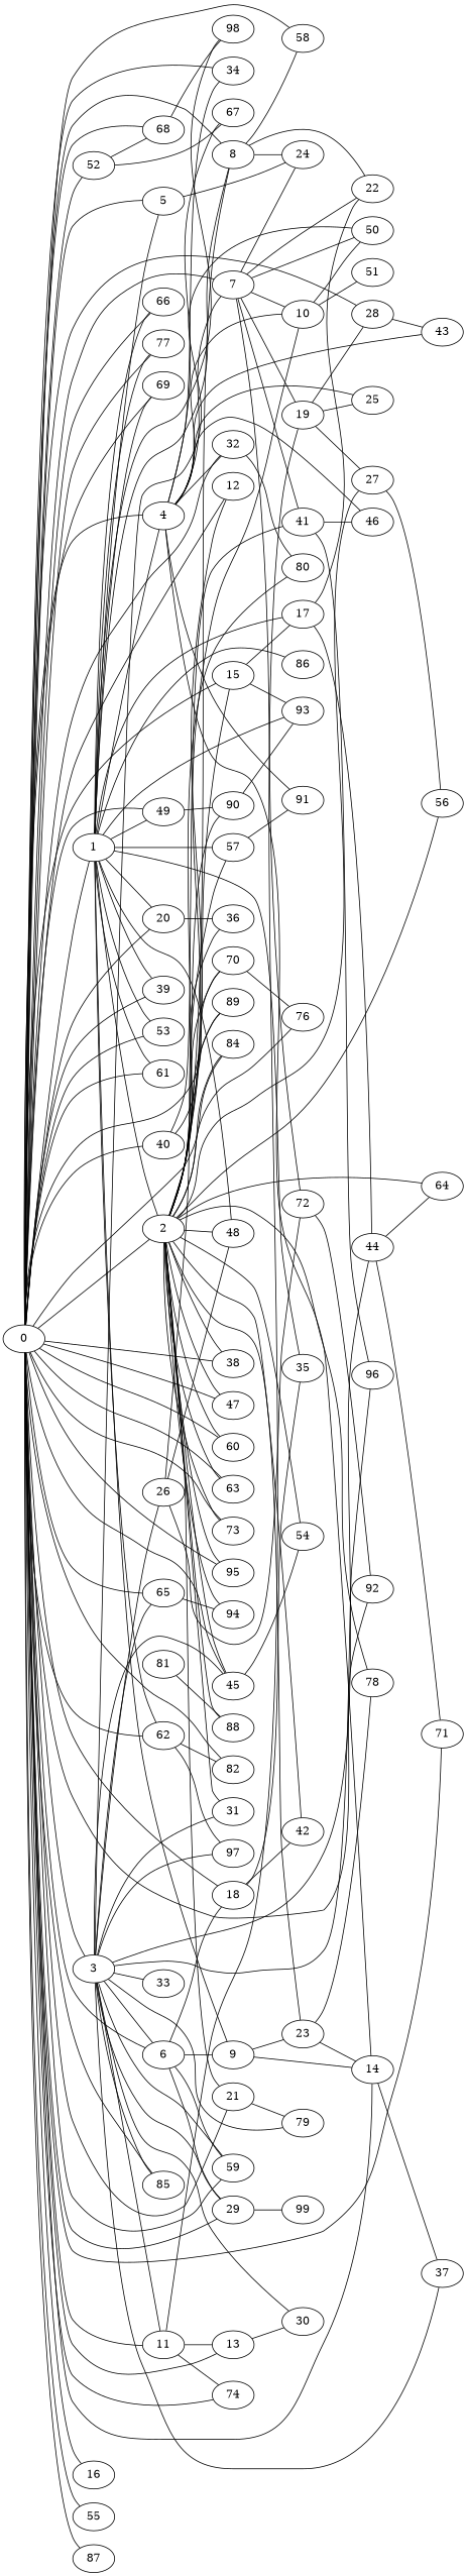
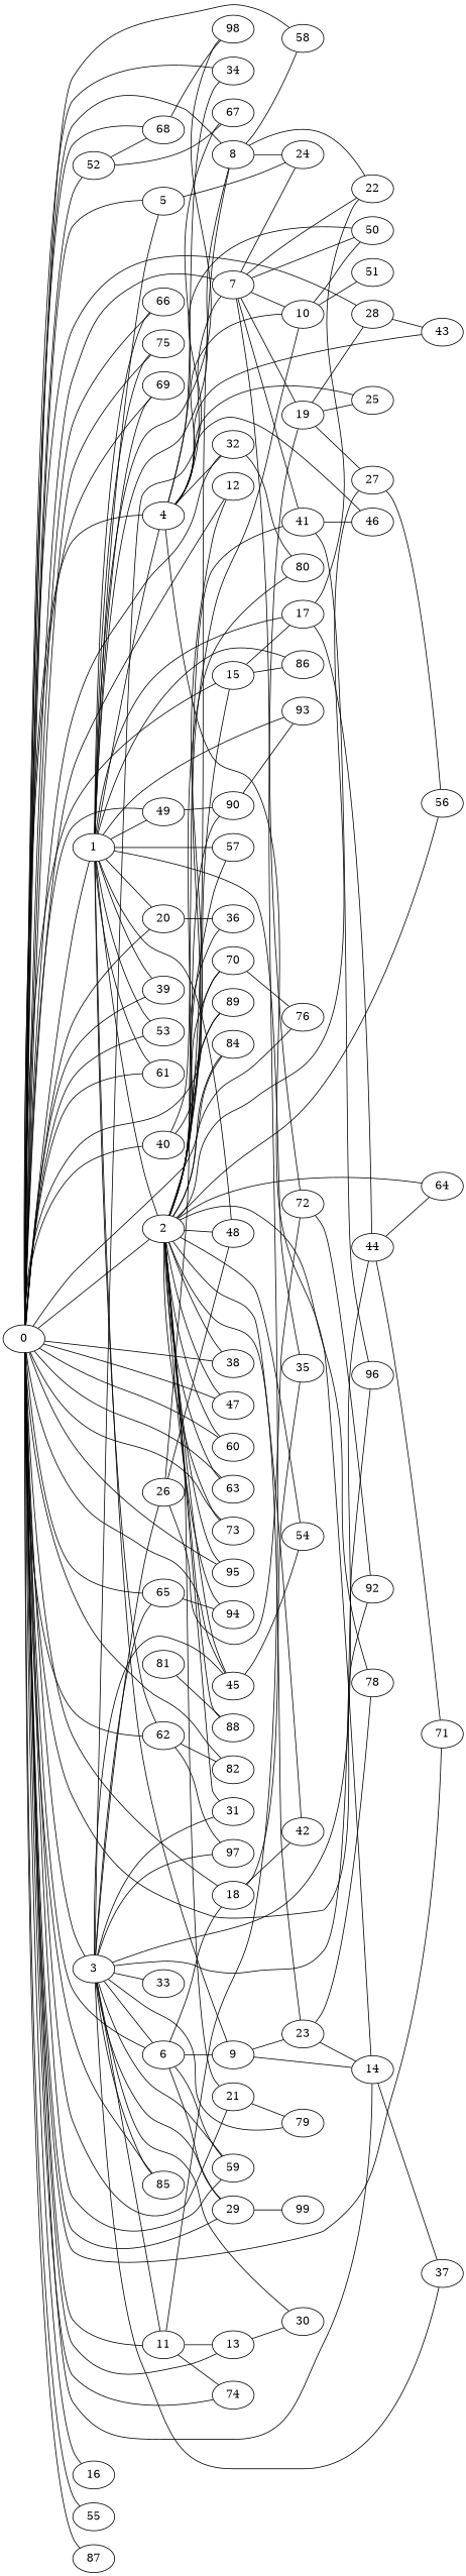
  graph {
    rankdir=LR
    8
    24
    58
    22
    0
    65
    1
    66
    2
-   75 [label=77]
+   75
    11
    3
    68
    4
    69
    5
    70
    6
    71
    7
    12
    15
    14
    16
    13
    82
    18
    84
    20
    85
    21
    29
    32
    34
    92
    28
    38
    39
    40
    45
    47
    49
    52
    53
    55
    59
    60
    61
    62
    63
    73
    74
    87
    95
    94
    17
    9
    35
    57
    48
    86
    93
    98
    64
    10
    76
    23
    27
    31
    36
    42
    54
    56
    78
    80
    89
    90
    88
    19
    30
    26
    37
    97
    33
    44
    50
    79
    96
    25
    46
    43
    67
-   91
    72
    41
    99
    81
    51
    8 -- 24
    8 -- 58
    8 -- 22
    0 -- 8
    0 -- 58
    0 -- 65
    0 -- 1
    0 -- 66
    0 -- 2
    0 -- 75
    0 -- 11
    0 -- 3
    0 -- 68
    0 -- 4
    0 -- 69
    0 -- 5
    0 -- 70
    0 -- 6
    0 -- 71
    0 -- 7
    0 -- 12
    0 -- 15
    0 -- 14
    0 -- 16
    0 -- 13
    0 -- 82
    0 -- 18
    0 -- 84
    0 -- 20
    0 -- 85
    0 -- 21
    0 -- 29
    0 -- 32
    0 -- 34
    0 -- 92
    0 -- 28
    0 -- 38
    0 -- 39
    0 -- 40
    0 -- 45
    0 -- 47
    0 -- 49
    0 -- 52
    0 -- 53
    0 -- 55
    0 -- 59
    0 -- 60
    0 -- 61
    0 -- 62
    0 -- 63
    0 -- 73
    0 -- 74
    0 -- 87
    0 -- 95
    65 -- 94
    1 -- 8
    1 -- 66
    1 -- 2
    1 -- 75
    1 -- 4
    1 -- 69
    1 -- 5
    1 -- 20
    1 -- 39
    1 -- 49
    1 -- 53
    1 -- 61
    1 -- 62
    1 -- 17
    1 -- 9
    1 -- 35
    1 -- 57
    1 -- 48
    1 -- 86
    1 -- 93
    1 -- 98
    2 -- 8
    2 -- 70
    2 -- 12
    2 -- 15
    2 -- 84
    2 -- 21
    2 -- 38
    2 -- 45
    2 -- 47
    2 -- 60
    2 -- 63
    2 -- 73
    2 -- 95
    2 -- 94
    2 -- 48
    2 -- 64
    2 -- 10
    2 -- 76
    2 -- 23
    2 -- 27
    2 -- 31
    2 -- 36
    2 -- 42
    2 -- 54
    2 -- 56
    2 -- 78
    2 -- 80
    2 -- 89
    2 -- 90
    2 -- 88
    11 -- 13
    11 -- 74
    11 -- 19
    3 -- 65
    3 -- 11
    3 -- 6
    3 -- 85
    3 -- 29
    3 -- 45
    3 -- 59
    3 -- 31
    3 -- 30
    3 -- 26
    3 -- 37
    3 -- 97
    3 -- 33
    3 -- 44
    3 -- 50
    3 -- 79
    3 -- 96
    68 -- 98
    4 -- 7
    4 -- 14
    4 -- 32
    4 -- 34
    4 -- 10
    4 -- 25
    4 -- 46
    4 -- 43
    4 -- 67
-   4 -- 91
    5 -- 24
    70 -- 76
    6 -- 18
    6 -- 29
    6 -- 59
    6 -- 9
    7 -- 24
    7 -- 22
    7 -- 10
    7 -- 19
    7 -- 50
    7 -- 72
    7 -- 41
    15 -- 17
-   15 -- 93
+   15 -- 86
    14 -- 37
    13 -- 30
    18 -- 35
    18 -- 42
    20 -- 36
    21 -- 79
    29 -- 99
    32 -- 80
    28 -- 43
    40 -- 89
    40 -- 41
    45 -- 54
    49 -- 90
    52 -- 68
    52 -- 67
    62 -- 82
    62 -- 97
    17 -- 22
    17 -- 44
    9 -- 14
    9 -- 23
-   57 -- 91
    10 -- 50
    10 -- 51
    23 -- 14
    23 -- 78
    27 -- 56
    90 -- 93
    19 -- 28
    19 -- 27
    19 -- 25
    26 -- 57
    26 -- 48
    26 -- 72
    44 -- 71
    44 -- 64
    72 -- 92
    41 -- 96
    41 -- 46
    81 -- 88
  }
